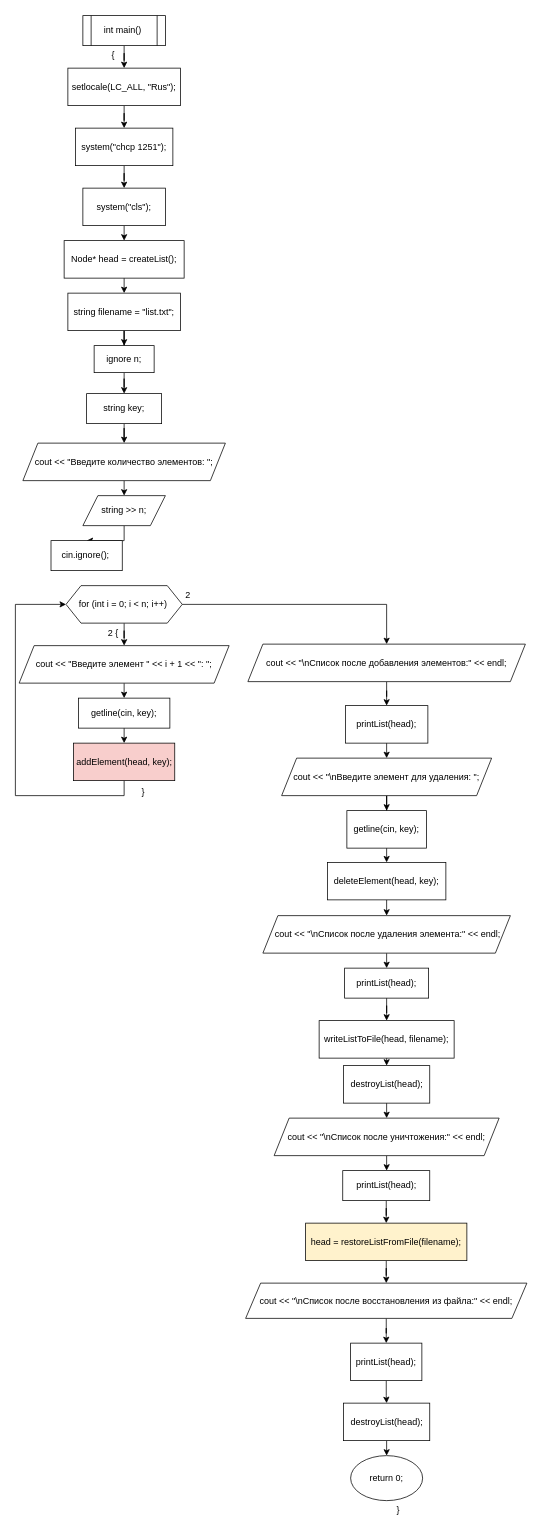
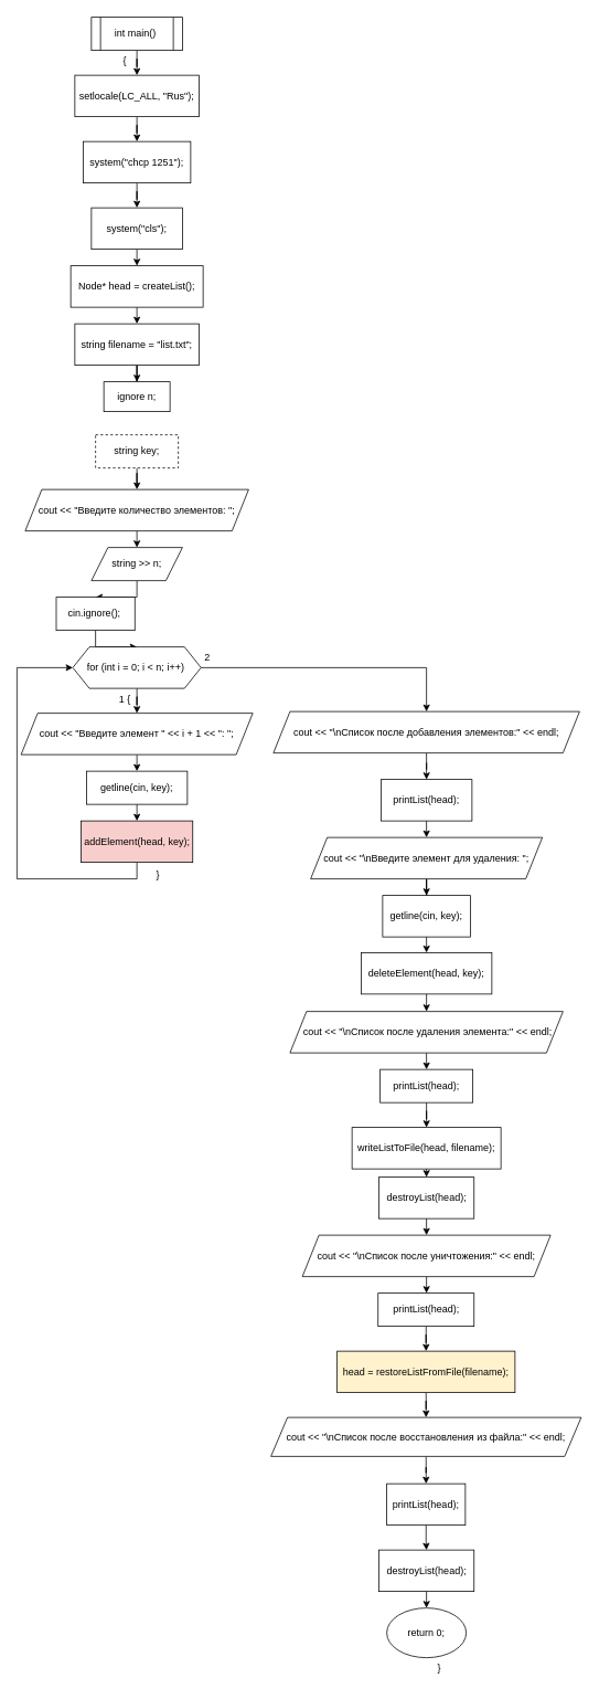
  <mxCell id="0" />
  <mxCell id="1" parent="0" />
  <mxCell id="2" value="" style="edgeStyle=orthogonalEdgeStyle;rounded=0;orthogonalLoop=1;jettySize=auto;html=1;" edge="1" parent="1" source="3" target="5"><mxGeometry relative="1" as="geometry" /></mxCell>
  <mxCell id="3" value="int main()&amp;nbsp;" style="shape=process;whiteSpace=wrap;html=1;backgroundOutline=1;" vertex="1" parent="1"><mxGeometry x="110" y="20" width="110" height="40" as="geometry" /></mxCell>
  <mxCell id="4" value="" style="edgeStyle=orthogonalEdgeStyle;rounded=0;orthogonalLoop=1;jettySize=auto;html=1;" edge="1" parent="1" source="5" target="8"><mxGeometry relative="1" as="geometry" /></mxCell>
  <mxCell id="5" value="setlocale(LC_ALL, &quot;Rus&quot;);" style="rounded=0;whiteSpace=wrap;html=1;" vertex="1" parent="1"><mxGeometry x="90" y="90" width="150" height="50" as="geometry" /></mxCell>
  <mxCell id="6" value="{" style="text;html=1;align=center;verticalAlign=middle;resizable=0;points=[];autosize=1;strokeColor=none;fillColor=none;" vertex="1" parent="1"><mxGeometry x="135" y="58" width="30" height="30" as="geometry" /></mxCell>
  <mxCell id="7" value="" style="edgeStyle=orthogonalEdgeStyle;rounded=0;orthogonalLoop=1;jettySize=auto;html=1;" edge="1" parent="1" source="8" target="10"><mxGeometry relative="1" as="geometry" /></mxCell>
  <mxCell id="8" value="system(&quot;chcp 1251&quot;);" style="rounded=0;whiteSpace=wrap;html=1;" vertex="1" parent="1"><mxGeometry x="100" y="170" width="130" height="50" as="geometry" /></mxCell>
  <mxCell id="9" style="edgeStyle=orthogonalEdgeStyle;rounded=0;orthogonalLoop=1;jettySize=auto;html=1;exitX=0.5;exitY=1;exitDx=0;exitDy=0;entryX=0.5;entryY=0;entryDx=0;entryDy=0;" edge="1" parent="1" source="10" target="12"><mxGeometry relative="1" as="geometry" /></mxCell>
  <mxCell id="10" value="system(&quot;cls&quot;);" style="rounded=0;whiteSpace=wrap;html=1;" vertex="1" parent="1"><mxGeometry x="110" y="250" width="110" height="50" as="geometry" /></mxCell>
  <mxCell id="11" style="edgeStyle=orthogonalEdgeStyle;rounded=0;orthogonalLoop=1;jettySize=auto;html=1;exitX=0.5;exitY=1;exitDx=0;exitDy=0;entryX=0.5;entryY=0;entryDx=0;entryDy=0;" edge="1" parent="1" source="12" target="14"><mxGeometry relative="1" as="geometry" /></mxCell>
  <mxCell id="12" value="Node* head = createList();" style="rounded=0;whiteSpace=wrap;html=1;" vertex="1" parent="1"><mxGeometry x="85" y="320" width="160" height="50" as="geometry" /></mxCell>
  <mxCell id="13" value="" style="edgeStyle=orthogonalEdgeStyle;rounded=0;orthogonalLoop=1;jettySize=auto;html=1;" edge="1" parent="1" source="14" target="16"><mxGeometry relative="1" as="geometry" /></mxCell>
  <mxCell id="14" value="string filename = &quot;list.txt&quot;;" style="rounded=0;whiteSpace=wrap;html=1;" vertex="1" parent="1"><mxGeometry x="90" y="390" width="150" height="50" as="geometry" /></mxCell>
- <mxCell id="15" value="" style="edgeStyle=orthogonalEdgeStyle;rounded=0;orthogonalLoop=1;jettySize=auto;html=1;" edge="1" parent="1" source="16" target="18"><mxGeometry relative="1" as="geometry" /></mxCell>
  <mxCell id="16" value="ignore n;" style="rounded=0;whiteSpace=wrap;html=1;" vertex="1" parent="1"><mxGeometry x="125" y="460" width="80" height="36" as="geometry" /></mxCell>
  <mxCell id="17" value="" style="edgeStyle=orthogonalEdgeStyle;rounded=0;orthogonalLoop=1;jettySize=auto;html=1;" edge="1" parent="1" source="18" target="20"><mxGeometry relative="1" as="geometry" /></mxCell>
- <mxCell id="18" value="string key;" style="rounded=0;whiteSpace=wrap;html=1;" vertex="1" parent="1"><mxGeometry x="115" y="524" width="100" height="40" as="geometry" /></mxCell>
+ <mxCell id="18" value="string key;" style="rounded=0;whiteSpace=wrap;html=1;dashed=1;" vertex="1" parent="1"><mxGeometry x="115" y="524" width="100" height="40" as="geometry" /></mxCell>
  <mxCell id="19" style="edgeStyle=orthogonalEdgeStyle;rounded=0;orthogonalLoop=1;jettySize=auto;html=1;exitX=0.5;exitY=1;exitDx=0;exitDy=0;entryX=0.5;entryY=0;entryDx=0;entryDy=0;" edge="1" parent="1" source="20" target="22"><mxGeometry relative="1" as="geometry" /></mxCell>
  <mxCell id="20" value="cout &amp;lt;&amp;lt; &quot;Введите количество элементов: &quot;;" style="shape=parallelogram;perimeter=parallelogramPerimeter;whiteSpace=wrap;html=1;fixedSize=1;" vertex="1" parent="1"><mxGeometry x="30" y="590" width="270" height="50" as="geometry" /></mxCell>
  <mxCell id="21" style="edgeStyle=orthogonalEdgeStyle;rounded=0;orthogonalLoop=1;jettySize=auto;html=1;exitX=0.5;exitY=1;exitDx=0;exitDy=0;entryX=0.5;entryY=0;entryDx=0;entryDy=0;" edge="1" parent="1" source="22" target="24"><mxGeometry relative="1" as="geometry" /></mxCell>
  <mxCell id="22" value="string &amp;gt;&amp;gt; n;" style="shape=parallelogram;perimeter=parallelogramPerimeter;whiteSpace=wrap;html=1;fixedSize=1;" vertex="1" parent="1"><mxGeometry x="110" y="660" width="110" height="40" as="geometry" /></mxCell>
+ <mxCell id="23" value="" style="edgeStyle=orthogonalEdgeStyle;rounded=0;orthogonalLoop=1;jettySize=auto;html=1;" edge="1" parent="1" source="24" target="27"><mxGeometry relative="1" as="geometry" /></mxCell>
  <mxCell id="24" value="cin.ignore();&amp;nbsp;" style="rounded=0;whiteSpace=wrap;html=1;" vertex="1" parent="1"><mxGeometry x="67.5" y="720" width="95" height="40" as="geometry" /></mxCell>
  <mxCell id="25" value="" style="edgeStyle=orthogonalEdgeStyle;rounded=0;orthogonalLoop=1;jettySize=auto;html=1;" edge="1" parent="1" source="27" target="29"><mxGeometry relative="1" as="geometry" /></mxCell>
  <mxCell id="26" style="edgeStyle=orthogonalEdgeStyle;rounded=0;orthogonalLoop=1;jettySize=auto;html=1;exitX=1;exitY=0.5;exitDx=0;exitDy=0;entryX=0.5;entryY=0;entryDx=0;entryDy=0;" edge="1" parent="1" source="27" target="37"><mxGeometry relative="1" as="geometry" /></mxCell>
  <mxCell id="27" value="for (int i = 0; i &amp;lt; n; i++)&amp;nbsp;" style="shape=hexagon;perimeter=hexagonPerimeter2;whiteSpace=wrap;html=1;fixedSize=1;" vertex="1" parent="1"><mxGeometry x="87.5" y="780" width="155" height="50" as="geometry" /></mxCell>
  <mxCell id="28" style="edgeStyle=orthogonalEdgeStyle;rounded=0;orthogonalLoop=1;jettySize=auto;html=1;exitX=0.5;exitY=1;exitDx=0;exitDy=0;entryX=0.5;entryY=0;entryDx=0;entryDy=0;" edge="1" parent="1" source="29" target="31"><mxGeometry relative="1" as="geometry" /></mxCell>
  <mxCell id="29" value="cout &amp;lt;&amp;lt; &quot;Введите элемент &quot; &amp;lt;&amp;lt; i + 1 &amp;lt;&amp;lt; &quot;: &quot;;" style="shape=parallelogram;perimeter=parallelogramPerimeter;whiteSpace=wrap;html=1;fixedSize=1;" vertex="1" parent="1"><mxGeometry x="25" y="860" width="280" height="50" as="geometry" /></mxCell>
  <mxCell id="30" style="edgeStyle=orthogonalEdgeStyle;rounded=0;orthogonalLoop=1;jettySize=auto;html=1;exitX=0.5;exitY=1;exitDx=0;exitDy=0;entryX=0.5;entryY=0;entryDx=0;entryDy=0;" edge="1" parent="1" source="31" target="33"><mxGeometry relative="1" as="geometry" /></mxCell>
  <mxCell id="31" value="getline(cin, key);" style="rounded=0;whiteSpace=wrap;html=1;" vertex="1" parent="1"><mxGeometry x="104" y="930" width="122" height="40" as="geometry" /></mxCell>
  <mxCell id="32" style="edgeStyle=orthogonalEdgeStyle;rounded=0;orthogonalLoop=1;jettySize=auto;html=1;exitX=0.5;exitY=1;exitDx=0;exitDy=0;entryX=0;entryY=0.5;entryDx=0;entryDy=0;" edge="1" parent="1" source="33" target="27"><mxGeometry relative="1" as="geometry"><Array as="points"><mxPoint x="165" y="1060" /><mxPoint x="20" y="1060" /><mxPoint x="20" y="805" /></Array></mxGeometry></mxCell>
  <mxCell id="33" value="addElement(head, key);" style="rounded=0;whiteSpace=wrap;html=1;fillColor=#f8cecc;" vertex="1" parent="1"><mxGeometry x="97.5" y="990" width="135" height="50" as="geometry" /></mxCell>
  <mxCell id="34" value="}" style="text;html=1;align=center;verticalAlign=middle;resizable=0;points=[];autosize=1;strokeColor=none;fillColor=none;" vertex="1" parent="1"><mxGeometry x="175" y="1040" width="30" height="30" as="geometry" /></mxCell>
- <mxCell id="35" value="2 {" style="text;html=1;align=center;verticalAlign=middle;resizable=0;points=[];autosize=1;strokeColor=none;fillColor=none;" vertex="1" parent="1"><mxGeometry x="130" y="828" width="40" height="30" as="geometry" /></mxCell>
+ <mxCell id="35" value="1 {" style="text;html=1;align=center;verticalAlign=middle;resizable=0;points=[];autosize=1;strokeColor=none;fillColor=none;" vertex="1" parent="1"><mxGeometry x="130" y="828" width="40" height="30" as="geometry" /></mxCell>
  <mxCell id="36" value="" style="edgeStyle=orthogonalEdgeStyle;rounded=0;orthogonalLoop=1;jettySize=auto;html=1;" edge="1" parent="1" source="37" target="40"><mxGeometry relative="1" as="geometry" /></mxCell>
  <mxCell id="37" value="cout &amp;lt;&amp;lt; &quot;\nСписок после добавления элементов:&quot; &amp;lt;&amp;lt; endl;" style="shape=parallelogram;perimeter=parallelogramPerimeter;whiteSpace=wrap;html=1;fixedSize=1;size=20;" vertex="1" parent="1"><mxGeometry x="330" y="858" width="370" height="50" as="geometry" /></mxCell>
  <mxCell id="38" value="2" style="text;html=1;align=center;verticalAlign=middle;resizable=0;points=[];autosize=1;strokeColor=none;fillColor=none;" vertex="1" parent="1"><mxGeometry x="235" y="778" width="30" height="30" as="geometry" /></mxCell>
  <mxCell id="39" style="edgeStyle=orthogonalEdgeStyle;rounded=0;orthogonalLoop=1;jettySize=auto;html=1;exitX=0.5;exitY=1;exitDx=0;exitDy=0;entryX=0.5;entryY=0;entryDx=0;entryDy=0;" edge="1" parent="1" source="40" target="42"><mxGeometry relative="1" as="geometry" /></mxCell>
  <mxCell id="40" value="printList(head);" style="rounded=0;whiteSpace=wrap;html=1;" vertex="1" parent="1"><mxGeometry x="460" y="940" width="110" height="50" as="geometry" /></mxCell>
  <mxCell id="41" value="" style="edgeStyle=orthogonalEdgeStyle;rounded=0;orthogonalLoop=1;jettySize=auto;html=1;" edge="1" parent="1" source="42" target="44"><mxGeometry relative="1" as="geometry" /></mxCell>
  <mxCell id="42" value="cout &amp;lt;&amp;lt; &quot;\nВведите элемент для удаления: &quot;;" style="shape=parallelogram;perimeter=parallelogramPerimeter;whiteSpace=wrap;html=1;fixedSize=1;" vertex="1" parent="1"><mxGeometry x="375" y="1010" width="280" height="50" as="geometry" /></mxCell>
  <mxCell id="43" style="edgeStyle=orthogonalEdgeStyle;rounded=0;orthogonalLoop=1;jettySize=auto;html=1;exitX=0.5;exitY=1;exitDx=0;exitDy=0;entryX=0.5;entryY=0;entryDx=0;entryDy=0;" edge="1" parent="1" source="44" target="46"><mxGeometry relative="1" as="geometry" /></mxCell>
  <mxCell id="44" value="getline(cin, key);" style="rounded=0;whiteSpace=wrap;html=1;" vertex="1" parent="1"><mxGeometry x="462" y="1080" width="106" height="50" as="geometry" /></mxCell>
  <mxCell id="45" style="edgeStyle=orthogonalEdgeStyle;rounded=0;orthogonalLoop=1;jettySize=auto;html=1;exitX=0.5;exitY=1;exitDx=0;exitDy=0;entryX=0.5;entryY=0;entryDx=0;entryDy=0;" edge="1" parent="1" source="46" target="48"><mxGeometry relative="1" as="geometry" /></mxCell>
  <mxCell id="46" value="deleteElement(head, key);" style="rounded=0;whiteSpace=wrap;html=1;" vertex="1" parent="1"><mxGeometry x="436" y="1149" width="158" height="50" as="geometry" /></mxCell>
  <mxCell id="47" style="edgeStyle=orthogonalEdgeStyle;rounded=0;orthogonalLoop=1;jettySize=auto;html=1;exitX=0.5;exitY=1;exitDx=0;exitDy=0;entryX=0.5;entryY=0;entryDx=0;entryDy=0;" edge="1" parent="1" source="48" target="50"><mxGeometry relative="1" as="geometry" /></mxCell>
  <mxCell id="48" value="&amp;nbsp;cout &amp;lt;&amp;lt; &quot;\nСписок после удаления элемента:&quot; &amp;lt;&amp;lt; endl;" style="shape=parallelogram;perimeter=parallelogramPerimeter;whiteSpace=wrap;html=1;fixedSize=1;" vertex="1" parent="1"><mxGeometry x="350" y="1220" width="330" height="50" as="geometry" /></mxCell>
  <mxCell id="49" value="" style="edgeStyle=orthogonalEdgeStyle;rounded=0;orthogonalLoop=1;jettySize=auto;html=1;" edge="1" parent="1" source="50" target="52"><mxGeometry relative="1" as="geometry" /></mxCell>
  <mxCell id="50" value="printList(head);" style="rounded=0;whiteSpace=wrap;html=1;" vertex="1" parent="1"><mxGeometry x="459" y="1290" width="112" height="40" as="geometry" /></mxCell>
  <mxCell id="51" style="edgeStyle=orthogonalEdgeStyle;rounded=0;orthogonalLoop=1;jettySize=auto;html=1;exitX=0.5;exitY=1;exitDx=0;exitDy=0;entryX=0.5;entryY=0;entryDx=0;entryDy=0;" edge="1" parent="1" source="52" target="54"><mxGeometry relative="1" as="geometry" /></mxCell>
  <mxCell id="52" value="writeListToFile(head, filename);" style="rounded=0;whiteSpace=wrap;html=1;" vertex="1" parent="1"><mxGeometry x="425" y="1360" width="180" height="50" as="geometry" /></mxCell>
  <mxCell id="53" style="edgeStyle=orthogonalEdgeStyle;rounded=0;orthogonalLoop=1;jettySize=auto;html=1;exitX=0.5;exitY=1;exitDx=0;exitDy=0;entryX=0.5;entryY=0;entryDx=0;entryDy=0;" edge="1" parent="1" source="54" target="56"><mxGeometry relative="1" as="geometry" /></mxCell>
  <mxCell id="54" value="destroyList(head);" style="rounded=0;whiteSpace=wrap;html=1;" vertex="1" parent="1"><mxGeometry x="457.5" y="1420" width="115" height="50" as="geometry" /></mxCell>
  <mxCell id="55" value="" style="edgeStyle=orthogonalEdgeStyle;rounded=0;orthogonalLoop=1;jettySize=auto;html=1;" edge="1" parent="1" source="56" target="58"><mxGeometry relative="1" as="geometry" /></mxCell>
  <mxCell id="56" value="cout &amp;lt;&amp;lt; &quot;\nСписок после уничтожения:&quot; &amp;lt;&amp;lt; endl;" style="shape=parallelogram;perimeter=parallelogramPerimeter;whiteSpace=wrap;html=1;fixedSize=1;" vertex="1" parent="1"><mxGeometry x="365" y="1490" width="300" height="50" as="geometry" /></mxCell>
  <mxCell id="57" value="" style="edgeStyle=orthogonalEdgeStyle;rounded=0;orthogonalLoop=1;jettySize=auto;html=1;" edge="1" parent="1" source="58" target="60"><mxGeometry relative="1" as="geometry" /></mxCell>
  <mxCell id="58" value="printList(head);" style="rounded=0;whiteSpace=wrap;html=1;" vertex="1" parent="1"><mxGeometry x="456.5" y="1560" width="116" height="40" as="geometry" /></mxCell>
  <mxCell id="59" value="" style="edgeStyle=orthogonalEdgeStyle;rounded=0;orthogonalLoop=1;jettySize=auto;html=1;" edge="1" parent="1" source="60" target="62"><mxGeometry relative="1" as="geometry" /></mxCell>
  <mxCell id="60" value="head = restoreListFromFile(filename);" style="rounded=0;whiteSpace=wrap;html=1;fillColor=#fff2cc;" vertex="1" parent="1"><mxGeometry x="407" y="1630" width="215" height="50" as="geometry" /></mxCell>
  <mxCell id="61" value="" style="edgeStyle=orthogonalEdgeStyle;rounded=0;orthogonalLoop=1;jettySize=auto;html=1;" edge="1" parent="1" source="62" target="64"><mxGeometry relative="1" as="geometry" /></mxCell>
  <mxCell id="62" value="cout &amp;lt;&amp;lt; &quot;\nСписок после восстановления из файла:&quot; &amp;lt;&amp;lt; endl;" style="shape=parallelogram;perimeter=parallelogramPerimeter;whiteSpace=wrap;html=1;fixedSize=1;" vertex="1" parent="1"><mxGeometry x="327" y="1710" width="375" height="47" as="geometry" /></mxCell>
  <mxCell id="63" value="" style="edgeStyle=orthogonalEdgeStyle;rounded=0;orthogonalLoop=1;jettySize=auto;html=1;" edge="1" parent="1" source="64" target="66"><mxGeometry relative="1" as="geometry" /></mxCell>
  <mxCell id="64" value="printList(head);" style="rounded=0;whiteSpace=wrap;html=1;" vertex="1" parent="1"><mxGeometry x="467" y="1790" width="95" height="50" as="geometry" /></mxCell>
  <mxCell id="65" style="edgeStyle=orthogonalEdgeStyle;rounded=0;orthogonalLoop=1;jettySize=auto;html=1;exitX=0.5;exitY=1;exitDx=0;exitDy=0;entryX=0.5;entryY=0;entryDx=0;entryDy=0;" edge="1" parent="1" source="66" target="67"><mxGeometry relative="1" as="geometry" /></mxCell>
  <mxCell id="66" value="destroyList(head);" style="rounded=0;whiteSpace=wrap;html=1;" vertex="1" parent="1"><mxGeometry x="457.5" y="1870" width="115" height="50" as="geometry" /></mxCell>
  <mxCell id="67" value="return 0;" style="ellipse;whiteSpace=wrap;html=1;" vertex="1" parent="1"><mxGeometry x="467" y="1940" width="96" height="60" as="geometry" /></mxCell>
  <mxCell id="68" value="}" style="text;html=1;align=center;verticalAlign=middle;resizable=0;points=[];autosize=1;strokeColor=none;fillColor=none;" vertex="1" parent="1"><mxGeometry x="515" y="1998" width="30" height="30" as="geometry" /></mxCell>
